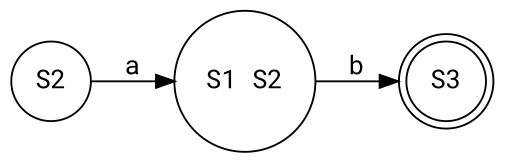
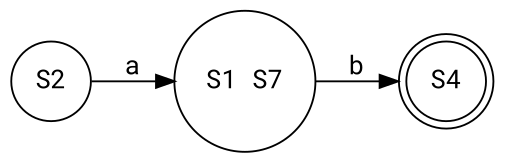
  digraph {
    fontname="Roboto Mono"
    rankdir=LR
    node [fontname="Roboto Mono" shape=circle]
    edge [fontname="Roboto Mono"]
    n1 [label=S2]
-   "S1 S2"
-   S3 [shape=doublecircle]
+   "S1 S2" [label="S1 S7"]
+   S3 [shape=doublecircle label=S4]
    n1 -> "S1 S2" [label=a]
    "S1 S2" -> S3 [label=b]
  }
